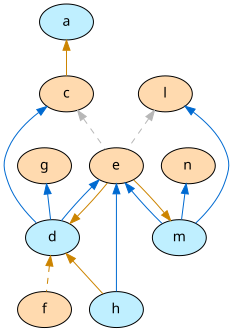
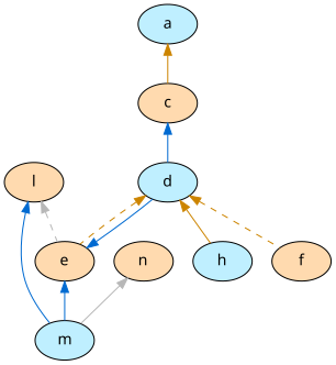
  digraph {
    fontname="Noto Sans"
    node [fillcolor="#ffdaaf" fontcolor="#000000" fontname="Noto Sans" fontsize=14 shape=oval style=filled]
    edge [color="#006ad1" dir=back fontname="Noto Sans" style=solid]
    c
    e
    d [fillcolor="#bfefff"]
    m [fillcolor="#bfefff"]
    h [fillcolor="#bfefff"]
    f
    l
-   g
    n
    a [fillcolor="#bfefff"]
-   c -> e [color="#b7b7b7" style=dashed]
    c -> d
    e -> d
    e -> m
-   e -> h
-   d -> e [color="#cc8400"]
+   d -> e [color="#cc8400" style=dashed]
    d -> h [color="#cc8400"]
    d -> f [color="#cc8400" style=dashed]
-   m -> e [color="#cc8400"]
    l -> e [color="#b7b7b7" style=dashed]
    l -> m
-   g -> d
-   n -> m
+   n -> m [color="#b7b7b7"]
    a -> c [color="#cc8400"]
  }
